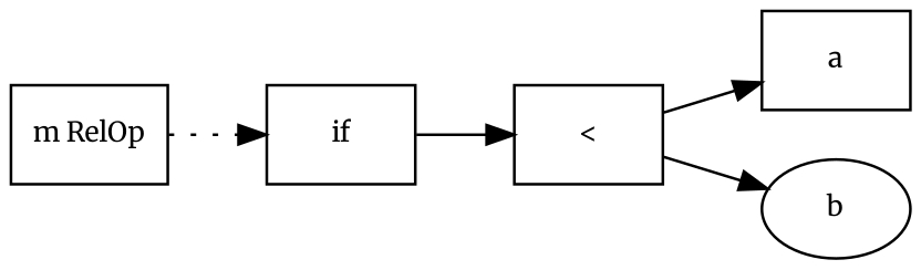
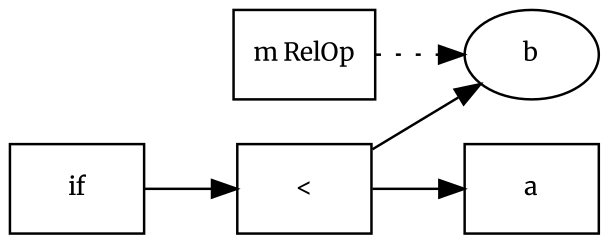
  digraph {
    fontname=Merriweather
    fontsize=10
    rankdir=LR
    node [fontname=Merriweather fontsize=10 shape=box]
    edge [fontname=Merriweather fontsize=10]
    n1 [label="m RelOp"]
    n2 [label=if]
    n3 [label="<"]
    n4 [label=a]
    n5 [label=b shape=ellipse]
-   n1 -> n2 [style=dotted]
+   n1 -> n5 [style=dotted]
    n2 -> n3
    n3 -> n4
    n3 -> n5
  }
